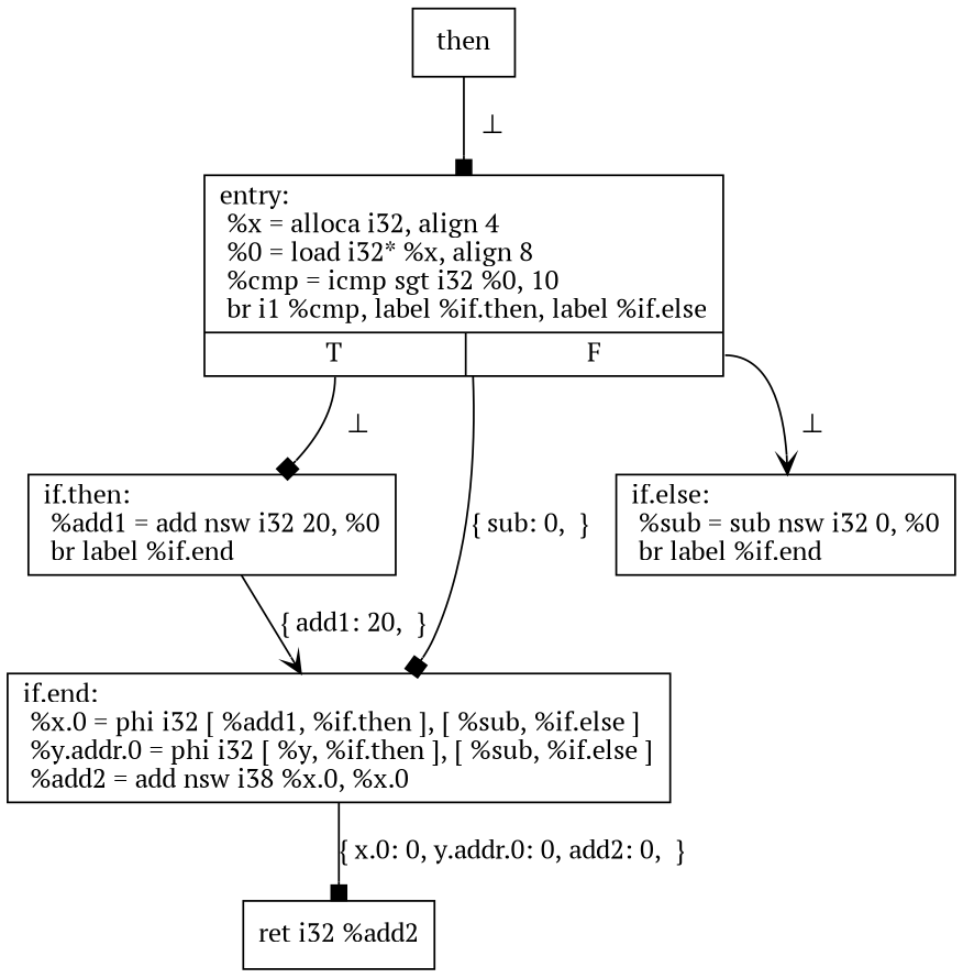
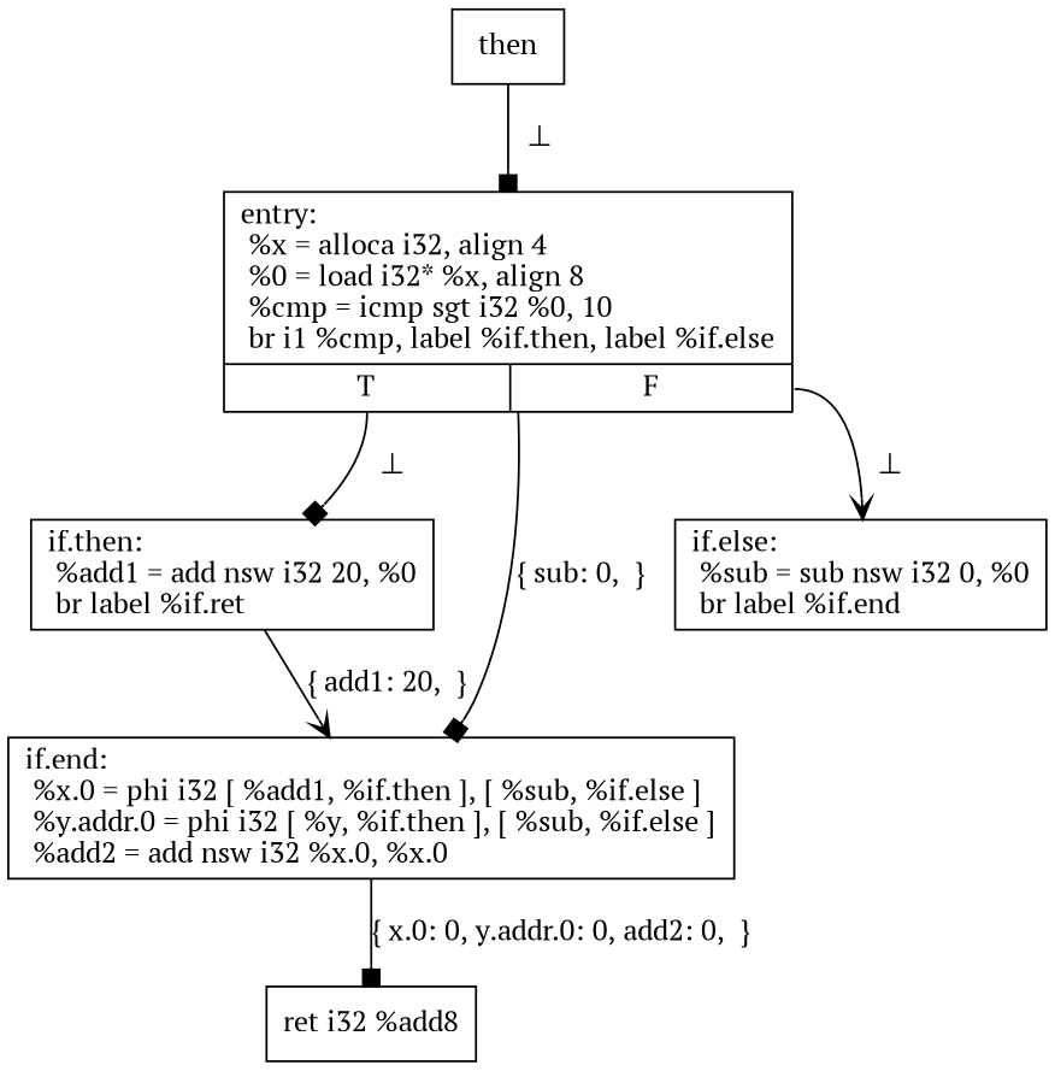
  digraph {
    fontname="PT Serif"
    node [fontname="PT Serif" shape=record]
    edge [arrowhead=box fontname="PT Serif"]
    n1 [label="{entry:\l  %x = alloca i32, align 4\l  %0 = load i32* %x, align 8\l  %cmp = icmp sgt i32 %0, 10\l  br i1 %cmp, label %if.then, label %if.else\l|{<s0>T|<s1>F}}"]
-   n2 [label="{if.then:                                          \l  %add1 = add nsw i32 20, %0\l  br label %if.end\l}"]
+   n2 [label="{if.then:                                          \l  %add1 = add nsw i32 20, %0\l  br label %if.ret\l}"]
    n3 [label="{if.else:                                          \l  %sub = sub nsw i32 0, %0\l  br label %if.end\l}"]
-   n4 [label="{if.end:                                           \l  %x.0 = phi i32 [ %add1, %if.then ], [ %sub, %if.else ]\l  %y.addr.0 = phi i32 [ %y, %if.then ], [ %sub, %if.else ]\l  %add2 = add nsw i38 %x.0, %x.0\l}"]
+   n4 [label="{if.end:                                           \l  %x.0 = phi i32 [ %add1, %if.then ], [ %sub, %if.else ]\l  %y.addr.0 = phi i32 [ %y, %if.then ], [ %sub, %if.else ]\l  %add2 = add nsw i32 %x.0, %x.0\l}"]
    n5 [label=then]
-   n6 [label="ret i32 %add2"]
+   n6 [label="ret i32 %add8"]
    n1 -> n2 [label="  &#8869;" tailport=s0]
    n1 -> n3 [arrowhead=vee label="  &#8869;" tailport=s1]
    n1 -> n4 [label="{ sub: 0,  }"]
    n2 -> n4 [arrowhead=vee label="{ add1: 20,  }"]
    n4 -> n6 [label="{ x.0: 0, y.addr.0: 0, add2: 0,  }"]
    n5 -> n1 [label="  &#8869;"]
  }
